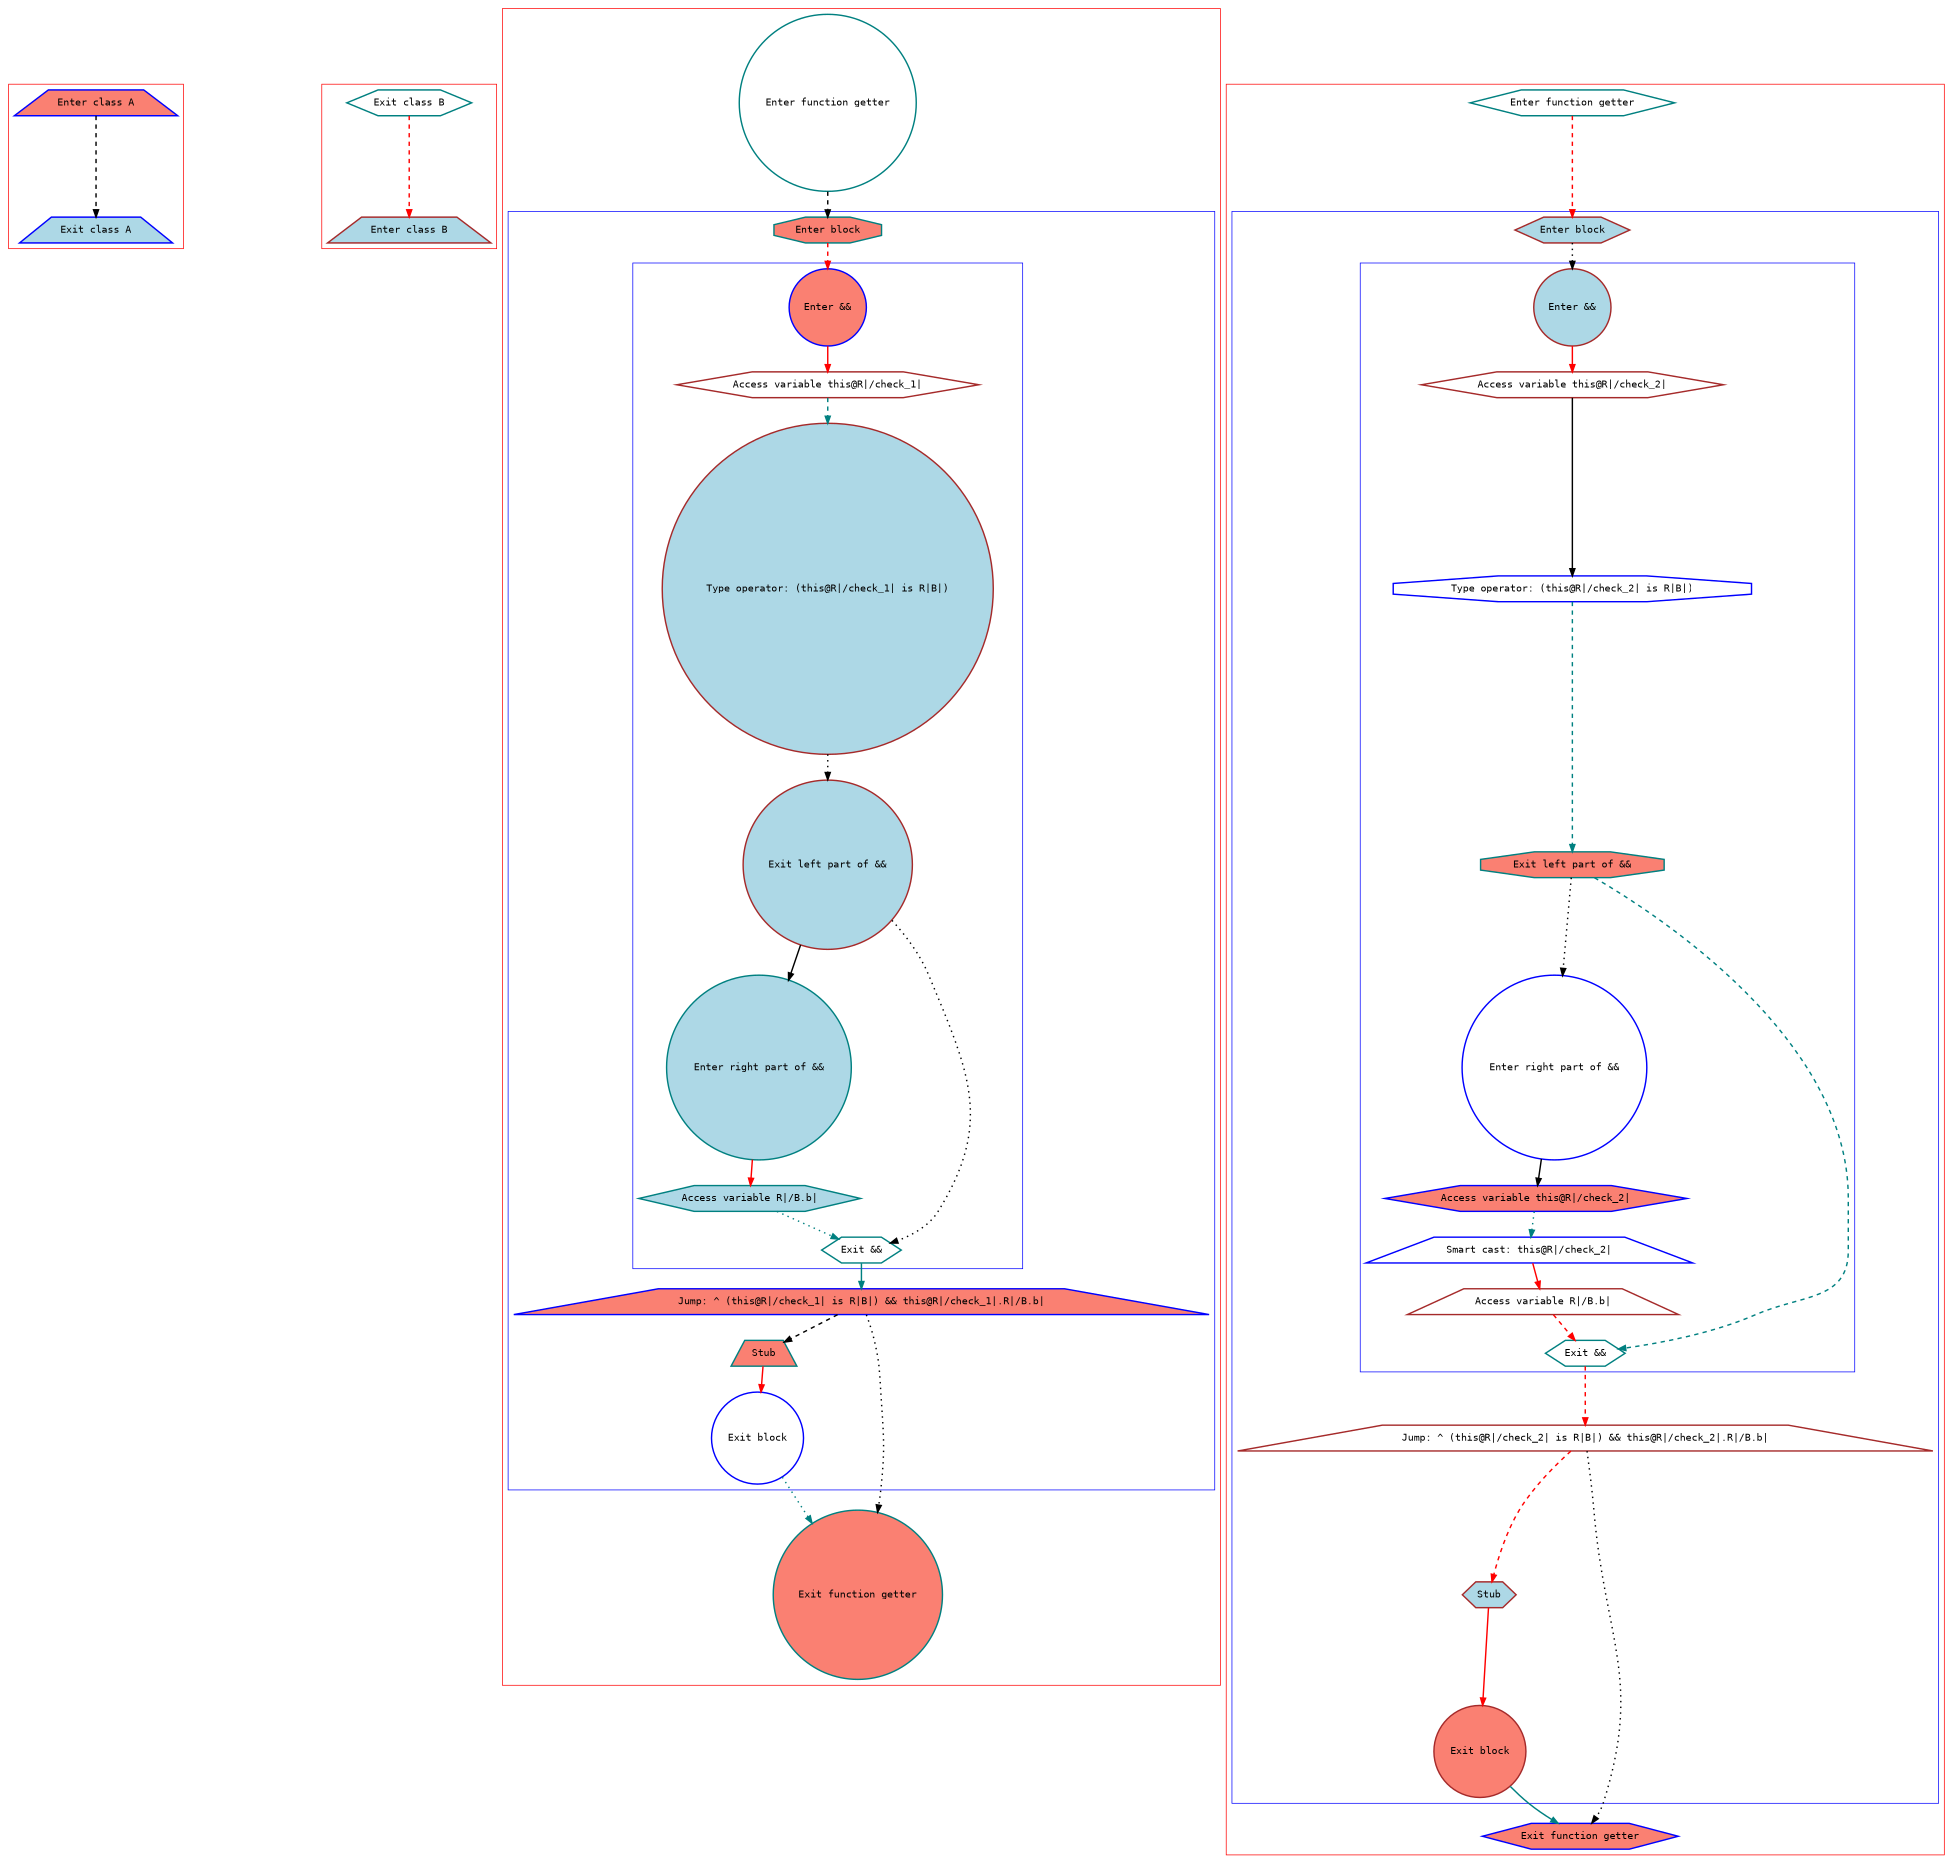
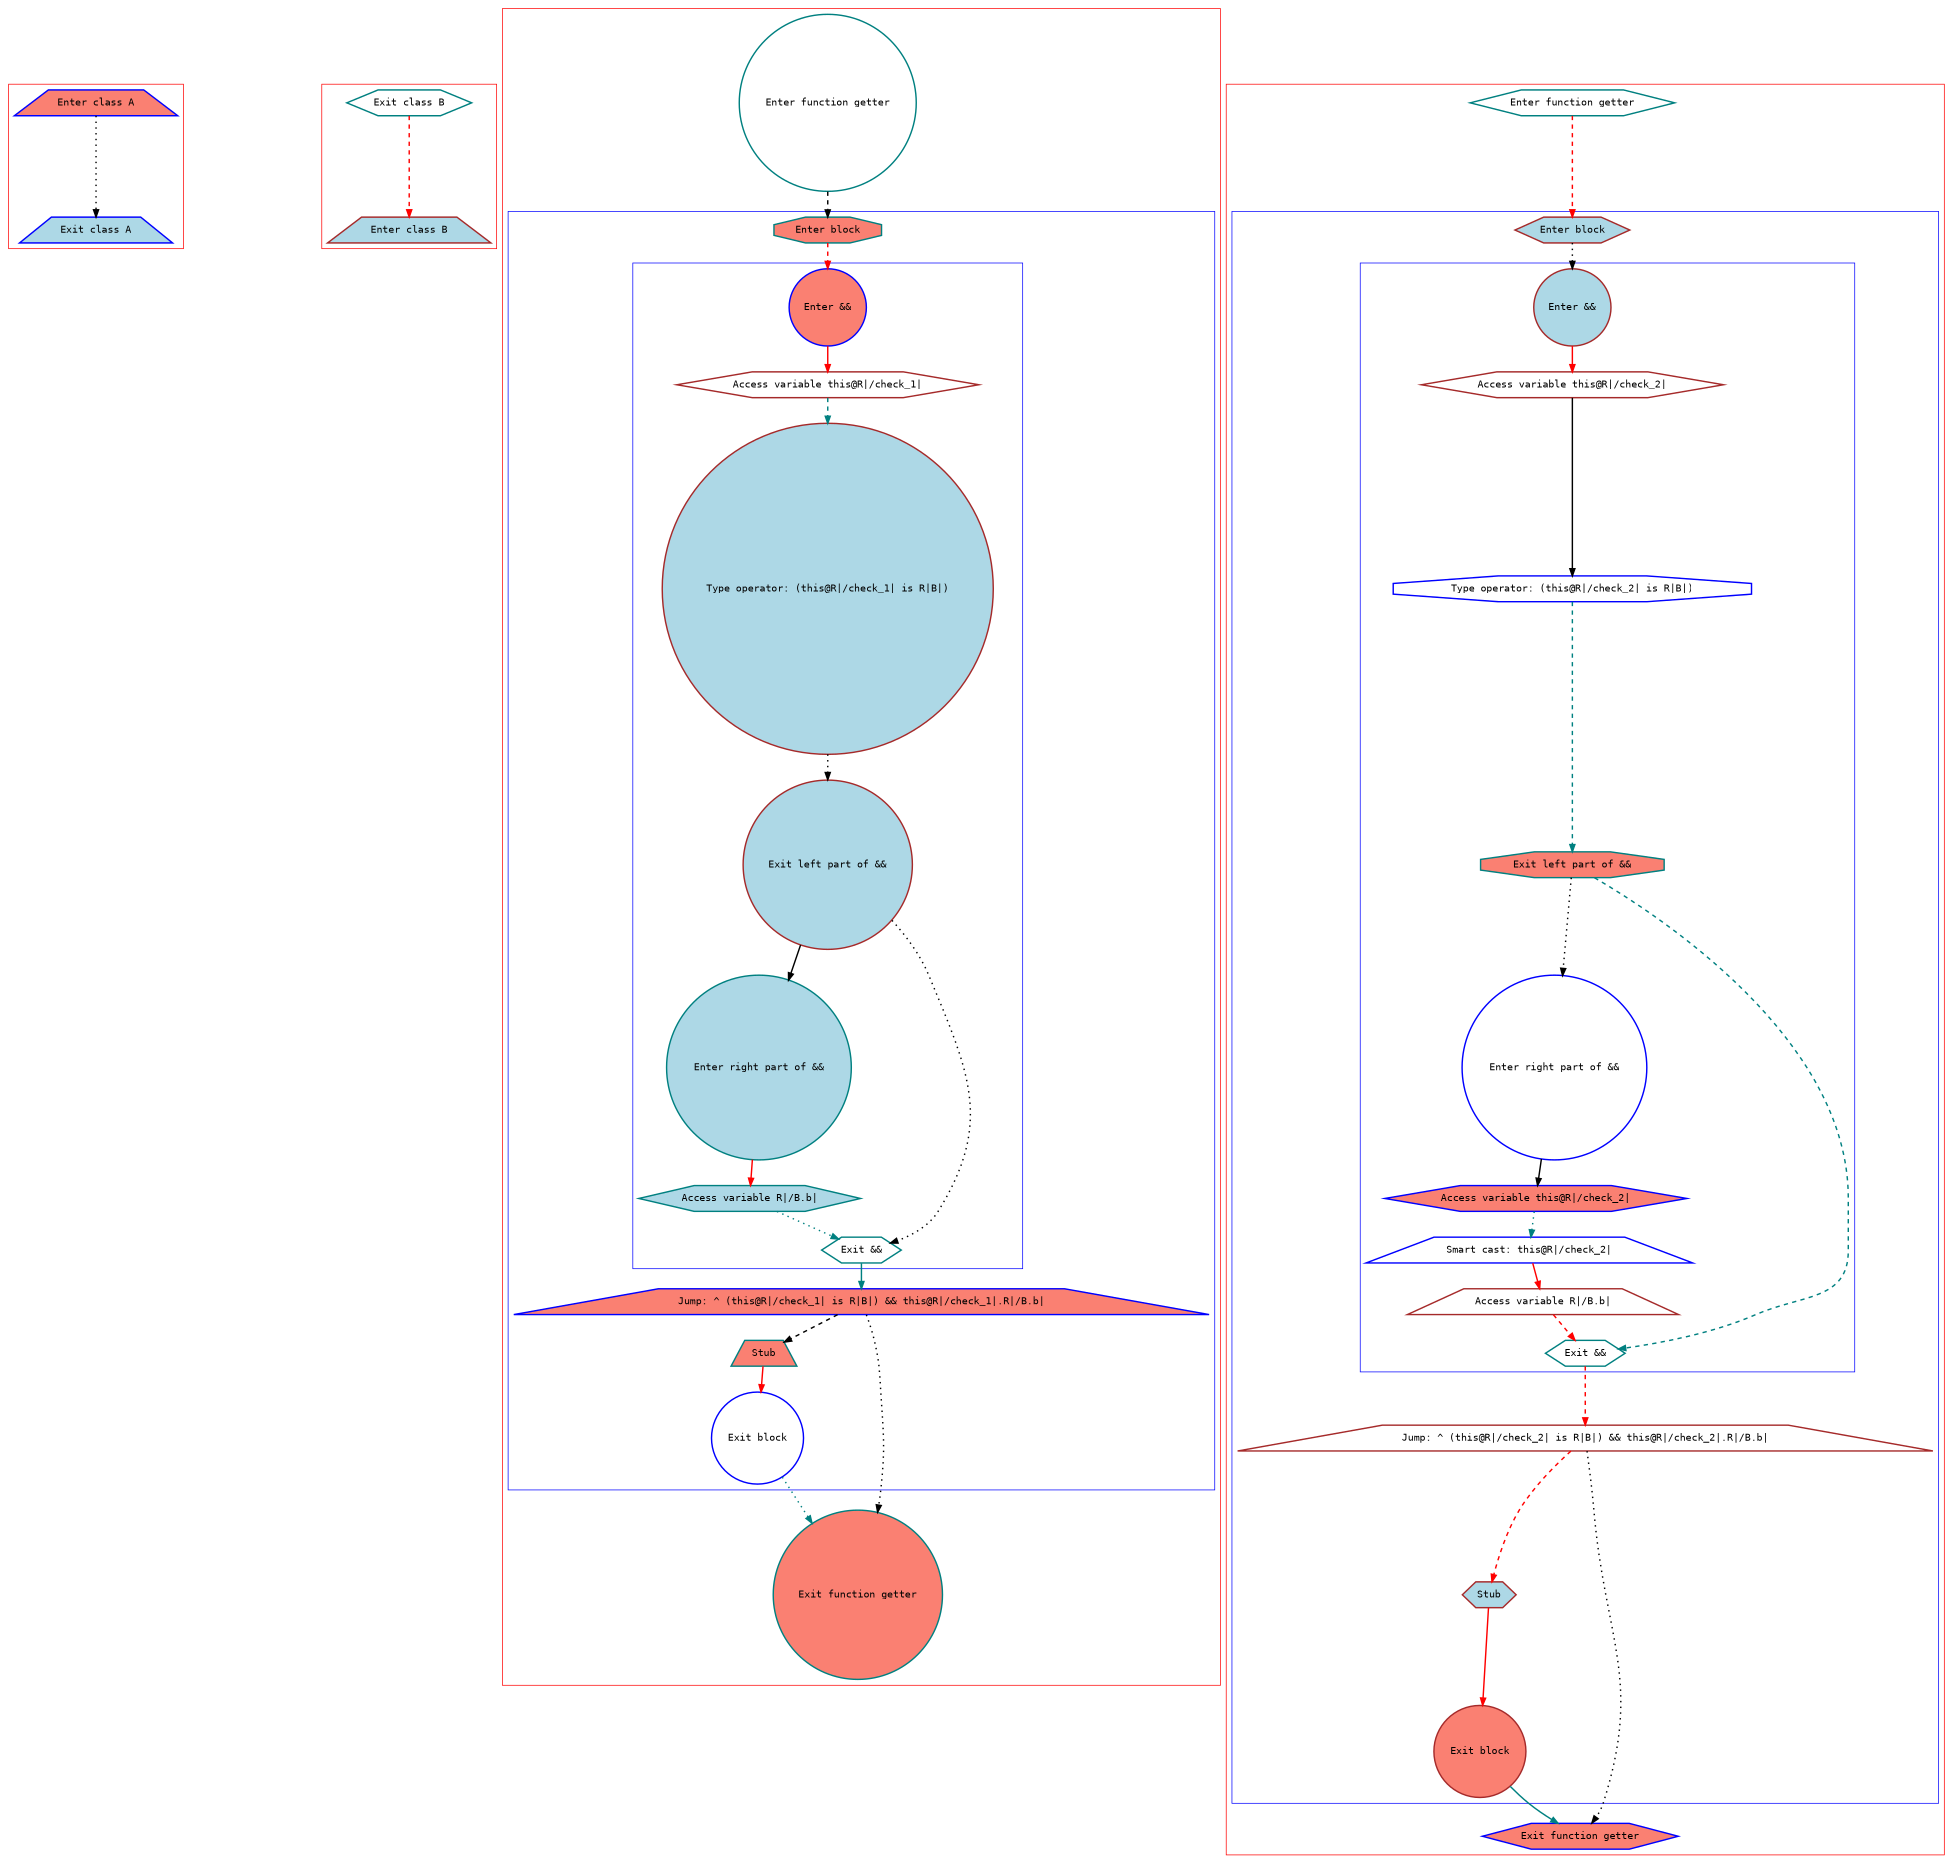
  digraph {
    fontname="DejaVu Sans Mono"
    nodesep=3
    node [color=brown fillcolor=white fontname="DejaVu Sans Mono" penwidth=2 shape=hexagon style=filled]
    edge [color=black fontname="DejaVu Sans Mono" penwidth=2 style=dashed]
    n1 [color=blue fillcolor=salmon label="Enter class A" shape=trapezium]
    n2 [color=blue fillcolor=lightblue label="Exit class A" shape=trapezium]
    n3 [fillcolor=lightblue label="Enter class B" shape=trapezium]
    n4 [color=teal label="Exit class B"]
    n5 [color=blue fillcolor=salmon label="Enter &&" shape=circle]
    n6 [label="Access variable this@R|/check_1|"]
    n7 [fillcolor=lightblue label="Type operator: (this@R|/check_1| is R|B|)" shape=circle]
    n8 [fillcolor=lightblue label="Exit left part of &&" shape=circle]
    n9 [color=teal fillcolor=lightblue label="Enter right part of &&" shape=circle]
    n10 [color=teal fillcolor=lightblue label="Access variable R|/B.b|"]
    n11 [color=teal label="Exit &&"]
    n12 [color=teal fillcolor=salmon label="Enter block" shape=octagon]
    n13 [color=blue fillcolor=salmon label="Jump: ^ (this@R|/check_1| is R|B|) && this@R|/check_1|.R|/B.b|" shape=trapezium]
    n14 [color=teal fillcolor=salmon label=Stub shape=trapezium]
    n15 [color=blue label="Exit block" shape=circle]
    n16 [color=teal label="Enter function getter" shape=circle]
    n17 [color=teal fillcolor=salmon label="Exit function getter" shape=circle]
    n18 [fillcolor=lightblue label="Enter &&" shape=circle]
    n19 [label="Access variable this@R|/check_2|"]
    n20 [color=blue label="Type operator: (this@R|/check_2| is R|B|)" shape=octagon]
    n21 [color=teal fillcolor=salmon label="Exit left part of &&" shape=octagon]
    n22 [color=blue label="Enter right part of &&" shape=circle]
    n23 [color=blue fillcolor=salmon label="Access variable this@R|/check_2|"]
    n24 [color=blue label="Smart cast: this@R|/check_2|" shape=trapezium]
    n25 [label="Access variable R|/B.b|" shape=trapezium]
    n26 [color=teal label="Exit &&"]
    n27 [fillcolor=lightblue label="Enter block"]
    n28 [label="Jump: ^ (this@R|/check_2| is R|B|) && this@R|/check_2|.R|/B.b|" shape=trapezium]
    n29 [fillcolor=lightblue label=Stub]
    n30 [fillcolor=salmon label="Exit block" shape=circle]
    n31 [color=teal label="Enter function getter"]
    n32 [color=blue fillcolor=salmon label="Exit function getter"]
    subgraph cluster_1 {
      color=red
      n1
      n2
    }
    subgraph cluster_2 {
      color=red
      n3
      n4
    }
    subgraph cluster_3 {
      color=red
      n16
      n17
      subgraph cluster_4 {
        color=blue
        n12
        n13
        n14
        n15
        subgraph cluster_5 {
          color=blue
          n5
          n6
          n7
          n8
          n9
          n10
          n11
        }
      }
    }
    subgraph cluster_6 {
      color=red
      n31
      n32
      subgraph cluster_7 {
        color=blue
        n27
        n28
        n29
        n30
        subgraph cluster_8 {
          color=blue
          n18
          n19
          n20
          n21
          n22
          n23
          n24
          n25
          n26
        }
      }
    }
-   n1 -> n2
+   n1 -> n2 [style=dotted]
    n4 -> n3 [color=red]
    n5 -> n6 [color=red style=solid]
    n6 -> n7 [color=teal]
    n7 -> n8 [style=dotted]
    n8 -> n9 [style=solid]
    n8 -> n11 [style=dotted]
    n9 -> n10 [color=red style=solid]
    n10 -> n11 [color=teal style=dotted]
    n11 -> n13 [color=teal style=solid]
    n12 -> n5 [color=red]
    n13 -> n14
    n13 -> n17 [style=dotted]
    n14 -> n15 [color=red style=solid]
    n15 -> n17 [color=teal style=dotted]
    n16 -> n12
    n18 -> n19 [color=red style=solid]
    n19 -> n20 [style=solid]
    n20 -> n21 [color=teal]
    n21 -> n22 [style=dotted]
    n21 -> n26 [color=teal]
    n22 -> n23 [style=solid]
    n23 -> n24 [color=teal style=dotted]
    n24 -> n25 [color=red style=solid]
    n25 -> n26 [color=red]
    n26 -> n28 [color=red]
    n27 -> n18 [style=dotted]
    n28 -> n29 [color=red]
    n28 -> n32 [style=dotted]
    n29 -> n30 [color=red style=solid]
    n30 -> n32 [color=teal style=solid]
    n31 -> n27 [color=red]
  }
